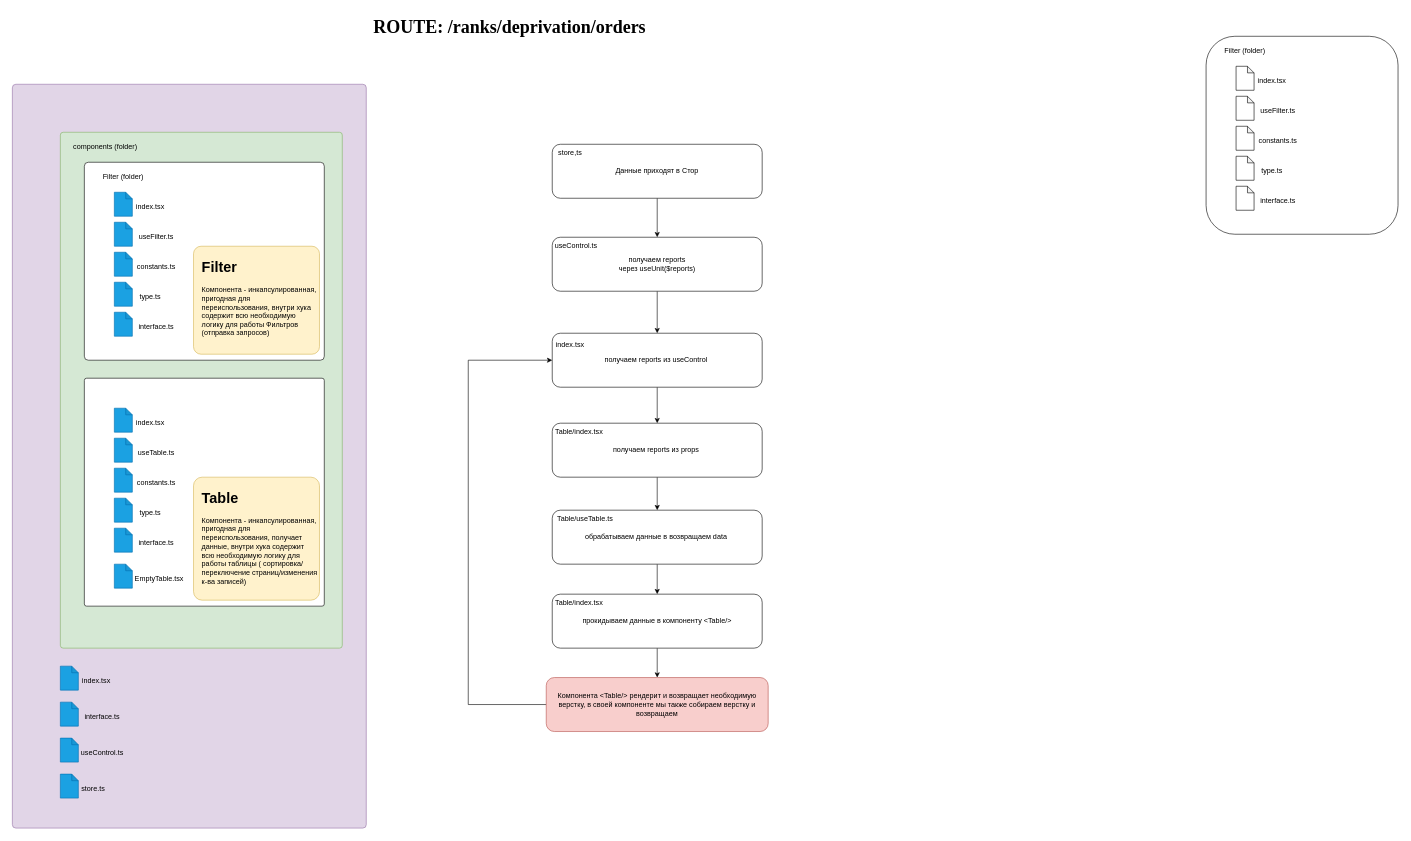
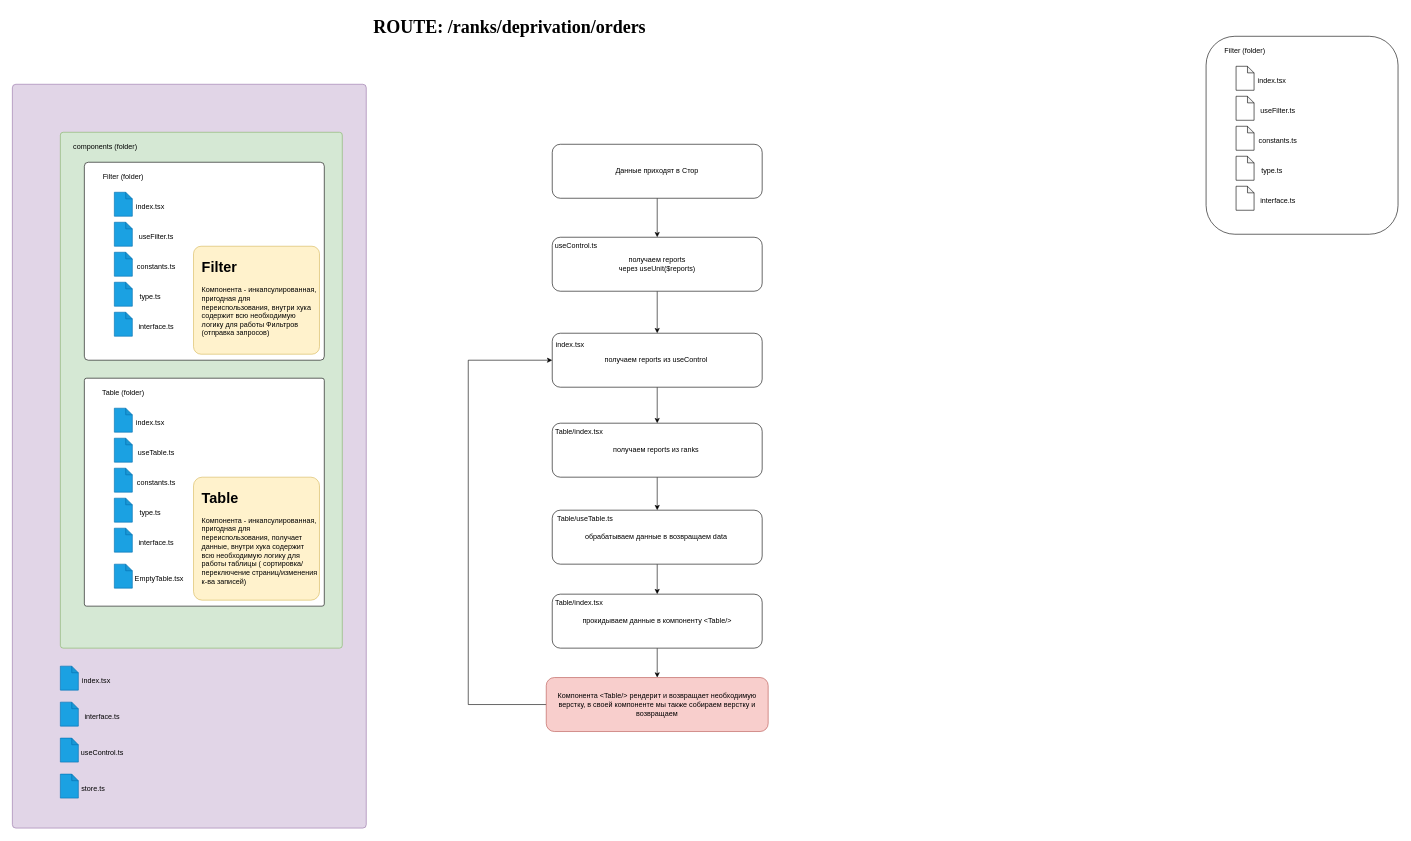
  <mxCell id="0" style=";html=1;" />
  <mxCell id="1" style=";html=1;" parent="0" />
  <mxCell id="2" value="" style="rounded=1;whiteSpace=wrap;html=1;fillColor=#e1d5e7;strokeColor=#9673a6;arcSize=1;" vertex="1" parent="1"><mxGeometry x="20" y="140" width="590" height="1240" as="geometry" /></mxCell>
  <mxCell id="3" value="" style="rounded=1;whiteSpace=wrap;html=1;fillColor=#d5e8d4;strokeColor=#82b366;arcSize=1;" vertex="1" parent="1"><mxGeometry x="100" y="220" width="470" height="860" as="geometry" /></mxCell>
  <mxCell id="4" value="components (folder)" style="text;html=1;strokeColor=none;fillColor=none;align=center;verticalAlign=middle;whiteSpace=wrap;rounded=0;" vertex="1" parent="1"><mxGeometry x="110" y="230" width="130" height="30" as="geometry" /></mxCell>
  <mxCell id="5" value="" style="rounded=1;whiteSpace=wrap;html=1;arcSize=2;" vertex="1" parent="1"><mxGeometry x="140" y="270" width="400" height="330" as="geometry" /></mxCell>
  <mxCell id="6" value="Filter (folder)" style="text;html=1;strokeColor=none;fillColor=none;align=center;verticalAlign=middle;whiteSpace=wrap;rounded=0;" vertex="1" parent="1"><mxGeometry x="140" y="280" width="130" height="30" as="geometry" /></mxCell>
  <mxCell id="7" value="" style="group" vertex="1" connectable="0" parent="1"><mxGeometry x="190" y="320" width="90" height="40" as="geometry" /></mxCell>
  <mxCell id="8" value="" style="shape=note;whiteSpace=wrap;html=1;backgroundOutline=1;darkOpacity=0.05;rounded=1;size=11;fillColor=#1ba1e2;fontColor=#ffffff;strokeColor=#006EAF;" vertex="1" parent="7"><mxGeometry width="30" height="40" as="geometry" /></mxCell>
  <mxCell id="9" value="index.tsx" style="text;html=1;strokeColor=none;fillColor=none;align=center;verticalAlign=middle;whiteSpace=wrap;rounded=0;" vertex="1" parent="7"><mxGeometry x="30" y="10" width="60" height="30" as="geometry" /></mxCell>
  <mxCell id="10" value="" style="group" vertex="1" connectable="0" parent="1"><mxGeometry x="190" y="370" width="110" height="40" as="geometry" /></mxCell>
  <mxCell id="11" value="" style="shape=note;whiteSpace=wrap;html=1;backgroundOutline=1;darkOpacity=0.05;rounded=1;size=11;fillColor=#1ba1e2;fontColor=#ffffff;strokeColor=#006EAF;" vertex="1" parent="10"><mxGeometry width="30" height="40" as="geometry" /></mxCell>
  <mxCell id="12" value="useFilter.ts" style="text;html=1;strokeColor=none;fillColor=none;align=center;verticalAlign=middle;whiteSpace=wrap;rounded=0;" vertex="1" parent="10"><mxGeometry x="30" y="10" width="80" height="30" as="geometry" /></mxCell>
  <mxCell id="13" value="" style="group" vertex="1" connectable="0" parent="1"><mxGeometry x="190" y="520" width="110" height="40" as="geometry" /></mxCell>
  <mxCell id="14" value="" style="shape=note;whiteSpace=wrap;html=1;backgroundOutline=1;darkOpacity=0.05;rounded=1;size=11;fillColor=#1ba1e2;fontColor=#ffffff;strokeColor=#006EAF;" vertex="1" parent="13"><mxGeometry width="30" height="40" as="geometry" /></mxCell>
  <mxCell id="15" value="interface.ts" style="text;html=1;strokeColor=none;fillColor=none;align=center;verticalAlign=middle;whiteSpace=wrap;rounded=0;" vertex="1" parent="13"><mxGeometry x="30" y="10" width="80" height="30" as="geometry" /></mxCell>
  <mxCell id="16" value="" style="group" vertex="1" connectable="0" parent="1"><mxGeometry x="190" y="470" width="90" height="40" as="geometry" /></mxCell>
  <mxCell id="17" value="" style="shape=note;whiteSpace=wrap;html=1;backgroundOutline=1;darkOpacity=0.05;rounded=1;size=11;fillColor=#1ba1e2;fontColor=#ffffff;strokeColor=#006EAF;" vertex="1" parent="16"><mxGeometry width="30" height="40" as="geometry" /></mxCell>
  <mxCell id="18" value="type.ts" style="text;html=1;strokeColor=none;fillColor=none;align=center;verticalAlign=middle;whiteSpace=wrap;rounded=0;" vertex="1" parent="16"><mxGeometry x="30" y="10" width="60" height="30" as="geometry" /></mxCell>
  <mxCell id="19" value="" style="group" vertex="1" connectable="0" parent="1"><mxGeometry x="190" y="420" width="110" height="40" as="geometry" /></mxCell>
  <mxCell id="20" value="" style="shape=note;whiteSpace=wrap;html=1;backgroundOutline=1;darkOpacity=0.05;rounded=1;size=11;fillColor=#1ba1e2;fontColor=#ffffff;strokeColor=#006EAF;" vertex="1" parent="19"><mxGeometry width="30" height="40" as="geometry" /></mxCell>
  <mxCell id="21" value="constants.ts" style="text;html=1;strokeColor=none;fillColor=none;align=center;verticalAlign=middle;whiteSpace=wrap;rounded=0;" vertex="1" parent="19"><mxGeometry x="30" y="10" width="80" height="30" as="geometry" /></mxCell>
  <mxCell id="22" value="" style="rounded=1;whiteSpace=wrap;html=1;" vertex="1" parent="1"><mxGeometry x="2010" y="60" width="320" height="330" as="geometry" /></mxCell>
  <mxCell id="23" value="Filter (folder)" style="text;html=1;strokeColor=none;fillColor=none;align=center;verticalAlign=middle;whiteSpace=wrap;rounded=0;" vertex="1" parent="1"><mxGeometry x="2010" y="70" width="130" height="30" as="geometry" /></mxCell>
  <mxCell id="24" value="" style="group" vertex="1" connectable="0" parent="1"><mxGeometry x="2060" y="110" width="90" height="40" as="geometry" /></mxCell>
  <mxCell id="25" value="" style="shape=note;whiteSpace=wrap;html=1;backgroundOutline=1;darkOpacity=0.05;rounded=1;size=11;" vertex="1" parent="24"><mxGeometry width="30" height="40" as="geometry" /></mxCell>
  <mxCell id="26" value="index.tsx" style="text;html=1;strokeColor=none;fillColor=none;align=center;verticalAlign=middle;whiteSpace=wrap;rounded=0;" vertex="1" parent="24"><mxGeometry x="30" y="10" width="60" height="30" as="geometry" /></mxCell>
  <mxCell id="27" value="" style="group" vertex="1" connectable="0" parent="1"><mxGeometry x="2060" y="160" width="110" height="40" as="geometry" /></mxCell>
  <mxCell id="28" value="" style="shape=note;whiteSpace=wrap;html=1;backgroundOutline=1;darkOpacity=0.05;rounded=1;size=11;" vertex="1" parent="27"><mxGeometry width="30" height="40" as="geometry" /></mxCell>
  <mxCell id="29" value="useFilter.ts" style="text;html=1;strokeColor=none;fillColor=none;align=center;verticalAlign=middle;whiteSpace=wrap;rounded=0;" vertex="1" parent="27"><mxGeometry x="30" y="10" width="80" height="30" as="geometry" /></mxCell>
  <mxCell id="30" value="" style="group" vertex="1" connectable="0" parent="1"><mxGeometry x="2060" y="310" width="110" height="40" as="geometry" /></mxCell>
  <mxCell id="31" value="" style="shape=note;whiteSpace=wrap;html=1;backgroundOutline=1;darkOpacity=0.05;rounded=1;size=11;" vertex="1" parent="30"><mxGeometry width="30" height="40" as="geometry" /></mxCell>
  <mxCell id="32" value="interface.ts" style="text;html=1;strokeColor=none;fillColor=none;align=center;verticalAlign=middle;whiteSpace=wrap;rounded=0;" vertex="1" parent="30"><mxGeometry x="30" y="10" width="80" height="30" as="geometry" /></mxCell>
  <mxCell id="33" value="" style="group" vertex="1" connectable="0" parent="1"><mxGeometry x="2060" y="260" width="90" height="40" as="geometry" /></mxCell>
  <mxCell id="34" value="" style="shape=note;whiteSpace=wrap;html=1;backgroundOutline=1;darkOpacity=0.05;rounded=1;size=11;" vertex="1" parent="33"><mxGeometry width="30" height="40" as="geometry" /></mxCell>
  <mxCell id="35" value="type.ts" style="text;html=1;strokeColor=none;fillColor=none;align=center;verticalAlign=middle;whiteSpace=wrap;rounded=0;" vertex="1" parent="33"><mxGeometry x="30" y="10" width="60" height="30" as="geometry" /></mxCell>
  <mxCell id="36" value="" style="group" vertex="1" connectable="0" parent="1"><mxGeometry x="2060" y="210" width="110" height="40" as="geometry" /></mxCell>
  <mxCell id="37" value="" style="shape=note;whiteSpace=wrap;html=1;backgroundOutline=1;darkOpacity=0.05;rounded=1;size=11;" vertex="1" parent="36"><mxGeometry width="30" height="40" as="geometry" /></mxCell>
  <mxCell id="38" value="constants.ts" style="text;html=1;strokeColor=none;fillColor=none;align=center;verticalAlign=middle;whiteSpace=wrap;rounded=0;" vertex="1" parent="36"><mxGeometry x="30" y="10" width="80" height="30" as="geometry" /></mxCell>
  <mxCell id="39" value="" style="rounded=1;whiteSpace=wrap;html=1;arcSize=1;" vertex="1" parent="1"><mxGeometry x="140" y="630" width="400" height="380" as="geometry" /></mxCell>
+ <mxCell id="40" value="Table (folder)" style="text;html=1;strokeColor=none;fillColor=none;align=center;verticalAlign=middle;whiteSpace=wrap;rounded=0;" vertex="1" parent="1"><mxGeometry x="140" y="640" width="130" height="30" as="geometry" /></mxCell>
  <mxCell id="41" value="" style="group" vertex="1" connectable="0" parent="1"><mxGeometry x="190" y="680" width="90" height="40" as="geometry" /></mxCell>
  <mxCell id="42" value="" style="shape=note;whiteSpace=wrap;html=1;backgroundOutline=1;darkOpacity=0.05;rounded=1;size=11;fillColor=#1ba1e2;fontColor=#ffffff;strokeColor=#006EAF;" vertex="1" parent="41"><mxGeometry width="30" height="40" as="geometry" /></mxCell>
  <mxCell id="43" value="index.tsx" style="text;html=1;strokeColor=none;fillColor=none;align=center;verticalAlign=middle;whiteSpace=wrap;rounded=0;" vertex="1" parent="41"><mxGeometry x="30" y="10" width="60" height="30" as="geometry" /></mxCell>
  <mxCell id="44" value="" style="group" vertex="1" connectable="0" parent="1"><mxGeometry x="190" y="730" width="110" height="40" as="geometry" /></mxCell>
  <mxCell id="45" value="" style="shape=note;whiteSpace=wrap;html=1;backgroundOutline=1;darkOpacity=0.05;rounded=1;size=11;fillColor=#1ba1e2;fontColor=#ffffff;strokeColor=#006EAF;" vertex="1" parent="44"><mxGeometry width="30" height="40" as="geometry" /></mxCell>
  <mxCell id="46" value="useTable.ts" style="text;html=1;strokeColor=none;fillColor=none;align=center;verticalAlign=middle;whiteSpace=wrap;rounded=0;" vertex="1" parent="44"><mxGeometry x="30" y="10" width="80" height="30" as="geometry" /></mxCell>
  <mxCell id="47" value="" style="group" vertex="1" connectable="0" parent="1"><mxGeometry x="190" y="780" width="110" height="40" as="geometry" /></mxCell>
  <mxCell id="48" value="" style="shape=note;whiteSpace=wrap;html=1;backgroundOutline=1;darkOpacity=0.05;rounded=1;size=11;fillColor=#1ba1e2;fontColor=#ffffff;strokeColor=#006EAF;" vertex="1" parent="47"><mxGeometry width="30" height="40" as="geometry" /></mxCell>
  <mxCell id="49" value="constants.ts" style="text;html=1;strokeColor=none;fillColor=none;align=center;verticalAlign=middle;whiteSpace=wrap;rounded=0;" vertex="1" parent="47"><mxGeometry x="30" y="10" width="80" height="30" as="geometry" /></mxCell>
  <mxCell id="50" value="" style="group" vertex="1" connectable="0" parent="1"><mxGeometry x="190" y="830" width="90" height="40" as="geometry" /></mxCell>
  <mxCell id="51" value="" style="shape=note;whiteSpace=wrap;html=1;backgroundOutline=1;darkOpacity=0.05;rounded=1;size=11;fillColor=#1ba1e2;fontColor=#ffffff;strokeColor=#006EAF;" vertex="1" parent="50"><mxGeometry width="30" height="40" as="geometry" /></mxCell>
  <mxCell id="52" value="type.ts" style="text;html=1;strokeColor=none;fillColor=none;align=center;verticalAlign=middle;whiteSpace=wrap;rounded=0;" vertex="1" parent="50"><mxGeometry x="30" y="10" width="60" height="30" as="geometry" /></mxCell>
  <mxCell id="53" value="" style="group" vertex="1" connectable="0" parent="1"><mxGeometry x="190" y="880" width="110" height="40" as="geometry" /></mxCell>
  <mxCell id="54" value="" style="shape=note;whiteSpace=wrap;html=1;backgroundOutline=1;darkOpacity=0.05;rounded=1;size=11;fillColor=#1ba1e2;fontColor=#ffffff;strokeColor=#006EAF;" vertex="1" parent="53"><mxGeometry width="30" height="40" as="geometry" /></mxCell>
  <mxCell id="55" value="interface.ts" style="text;html=1;strokeColor=none;fillColor=none;align=center;verticalAlign=middle;whiteSpace=wrap;rounded=0;" vertex="1" parent="53"><mxGeometry x="30" y="10" width="80" height="30" as="geometry" /></mxCell>
  <mxCell id="56" value="" style="group" vertex="1" connectable="0" parent="1"><mxGeometry x="190" y="940" width="120" height="40" as="geometry" /></mxCell>
  <mxCell id="57" value="" style="shape=note;whiteSpace=wrap;html=1;backgroundOutline=1;darkOpacity=0.05;rounded=1;size=11;fillColor=#1ba1e2;fontColor=#ffffff;strokeColor=#006EAF;" vertex="1" parent="56"><mxGeometry width="30" height="40" as="geometry" /></mxCell>
  <mxCell id="58" value="EmptyTable.tsx" style="text;html=1;strokeColor=none;fillColor=none;align=center;verticalAlign=middle;whiteSpace=wrap;rounded=0;" vertex="1" parent="56"><mxGeometry x="30" y="10" width="90" height="30" as="geometry" /></mxCell>
  <mxCell id="59" value="" style="group" vertex="1" connectable="0" parent="1"><mxGeometry x="100" y="1110" width="90" height="40" as="geometry" /></mxCell>
  <mxCell id="60" value="" style="shape=note;whiteSpace=wrap;html=1;backgroundOutline=1;darkOpacity=0.05;rounded=1;size=11;fillColor=#1ba1e2;fontColor=#ffffff;strokeColor=#006EAF;" vertex="1" parent="59"><mxGeometry width="30" height="40" as="geometry" /></mxCell>
  <mxCell id="61" value="index.tsx" style="text;html=1;strokeColor=none;fillColor=none;align=center;verticalAlign=middle;whiteSpace=wrap;rounded=0;" vertex="1" parent="59"><mxGeometry x="30" y="10" width="60" height="30" as="geometry" /></mxCell>
  <mxCell id="62" value="" style="group" vertex="1" connectable="0" parent="1"><mxGeometry x="100" y="1170" width="110" height="40" as="geometry" /></mxCell>
  <mxCell id="63" value="" style="shape=note;whiteSpace=wrap;html=1;backgroundOutline=1;darkOpacity=0.05;rounded=1;size=11;fillColor=#1ba1e2;fontColor=#ffffff;strokeColor=#006EAF;" vertex="1" parent="62"><mxGeometry width="30" height="40" as="geometry" /></mxCell>
  <mxCell id="64" value="interface.ts" style="text;html=1;strokeColor=none;fillColor=none;align=center;verticalAlign=middle;whiteSpace=wrap;rounded=0;" vertex="1" parent="62"><mxGeometry x="30" y="10" width="80" height="30" as="geometry" /></mxCell>
  <mxCell id="65" value="" style="group" vertex="1" connectable="0" parent="1"><mxGeometry x="100" y="1230" width="110" height="40" as="geometry" /></mxCell>
  <mxCell id="66" value="" style="shape=note;whiteSpace=wrap;html=1;backgroundOutline=1;darkOpacity=0.05;rounded=1;size=11;fillColor=#1ba1e2;fontColor=#ffffff;strokeColor=#006EAF;" vertex="1" parent="65"><mxGeometry width="30" height="40" as="geometry" /></mxCell>
  <mxCell id="67" value="useControl.ts" style="text;html=1;strokeColor=none;fillColor=none;align=center;verticalAlign=middle;whiteSpace=wrap;rounded=0;" vertex="1" parent="65"><mxGeometry x="30" y="10" width="80" height="30" as="geometry" /></mxCell>
  <mxCell id="68" value="" style="group" vertex="1" connectable="0" parent="1"><mxGeometry x="100" y="1290" width="110" height="40" as="geometry" /></mxCell>
  <mxCell id="69" value="" style="shape=note;whiteSpace=wrap;html=1;backgroundOutline=1;darkOpacity=0.05;rounded=1;size=11;fillColor=#1ba1e2;fontColor=#ffffff;strokeColor=#006EAF;" vertex="1" parent="68"><mxGeometry width="30" height="40" as="geometry" /></mxCell>
  <mxCell id="70" value="store.ts" style="text;html=1;strokeColor=none;fillColor=none;align=center;verticalAlign=middle;whiteSpace=wrap;rounded=0;" vertex="1" parent="68"><mxGeometry x="15" y="10" width="80" height="30" as="geometry" /></mxCell>
  <mxCell id="71" value="" style="edgeStyle=orthogonalEdgeStyle;rounded=0;orthogonalLoop=1;jettySize=auto;html=1;" edge="1" parent="1" source="72" target="74"><mxGeometry relative="1" as="geometry" /></mxCell>
  <mxCell id="72" value="Данные приходят в Стор" style="rounded=1;whiteSpace=wrap;html=1;" vertex="1" parent="1"><mxGeometry x="920" y="240" width="350" height="90" as="geometry" /></mxCell>
  <mxCell id="73" value="" style="edgeStyle=orthogonalEdgeStyle;rounded=0;orthogonalLoop=1;jettySize=auto;html=1;" edge="1" parent="1" source="74" target="76"><mxGeometry relative="1" as="geometry" /></mxCell>
  <mxCell id="74" value="получаем reports&lt;br&gt;&amp;nbsp;через useUnit($reports)&amp;nbsp;" style="rounded=1;whiteSpace=wrap;html=1;" vertex="1" parent="1"><mxGeometry x="920" y="395" width="350" height="90" as="geometry" /></mxCell>
  <mxCell id="75" value="" style="edgeStyle=orthogonalEdgeStyle;rounded=0;orthogonalLoop=1;jettySize=auto;html=1;" edge="1" parent="1" source="76" target="78"><mxGeometry relative="1" as="geometry" /></mxCell>
  <mxCell id="76" value="получаем reports&amp;nbsp;из useControl&amp;nbsp;" style="rounded=1;whiteSpace=wrap;html=1;" vertex="1" parent="1"><mxGeometry x="920" y="555" width="350" height="90" as="geometry" /></mxCell>
  <mxCell id="77" value="" style="edgeStyle=orthogonalEdgeStyle;rounded=0;orthogonalLoop=1;jettySize=auto;html=1;" edge="1" parent="1" source="78" target="80"><mxGeometry relative="1" as="geometry" /></mxCell>
- <mxCell id="78" value="получаем reports&amp;nbsp;из props&amp;nbsp;" style="rounded=1;whiteSpace=wrap;html=1;" vertex="1" parent="1"><mxGeometry x="920" y="705" width="350" height="90" as="geometry" /></mxCell>
+ <mxCell id="78" value="получаем reports&amp;nbsp;из ranks&amp;nbsp;" style="rounded=1;whiteSpace=wrap;html=1;" vertex="1" parent="1"><mxGeometry x="920" y="705" width="350" height="90" as="geometry" /></mxCell>
  <mxCell id="79" value="" style="edgeStyle=orthogonalEdgeStyle;rounded=0;orthogonalLoop=1;jettySize=auto;html=1;" edge="1" parent="1" source="80" target="82"><mxGeometry relative="1" as="geometry" /></mxCell>
  <mxCell id="80" value="обрабатываем данные в возвращаем data&amp;nbsp;" style="rounded=1;whiteSpace=wrap;html=1;" vertex="1" parent="1"><mxGeometry x="920" y="850" width="350" height="90" as="geometry" /></mxCell>
  <mxCell id="81" value="" style="edgeStyle=orthogonalEdgeStyle;rounded=0;orthogonalLoop=1;jettySize=auto;html=1;" edge="1" parent="1" source="82" target="84"><mxGeometry relative="1" as="geometry" /></mxCell>
  <mxCell id="82" value="прокидываем данные в компоненту &amp;lt;Table/&amp;gt;" style="rounded=1;whiteSpace=wrap;html=1;" vertex="1" parent="1"><mxGeometry x="920" y="990" width="350" height="90" as="geometry" /></mxCell>
  <mxCell id="83" style="edgeStyle=orthogonalEdgeStyle;rounded=0;orthogonalLoop=1;jettySize=auto;html=1;exitX=0;exitY=0.5;exitDx=0;exitDy=0;entryX=0;entryY=0.5;entryDx=0;entryDy=0;" edge="1" parent="1" source="84" target="76"><mxGeometry relative="1" as="geometry"><Array as="points"><mxPoint x="780" y="1174" /><mxPoint x="780" y="600" /></Array></mxGeometry></mxCell>
  <mxCell id="84" value="Компонента &amp;lt;Table/&amp;gt; рендерит и возвращает необходимую верстку, в своей компоненте мы также собираем верстку и возвращаем" style="rounded=1;whiteSpace=wrap;html=1;fillColor=#f8cecc;strokeColor=#b85450;" vertex="1" parent="1"><mxGeometry x="910" y="1129" width="370" height="90" as="geometry" /></mxCell>
  <mxCell id="85" value="index.tsx" style="text;html=1;strokeColor=none;fillColor=none;align=center;verticalAlign=middle;whiteSpace=wrap;rounded=0;" vertex="1" parent="1"><mxGeometry x="920" y="560" width="60" height="30" as="geometry" /></mxCell>
  <mxCell id="86" value="useControl.ts" style="text;html=1;strokeColor=none;fillColor=none;align=center;verticalAlign=middle;whiteSpace=wrap;rounded=0;" vertex="1" parent="1"><mxGeometry x="930" y="395" width="60" height="30" as="geometry" /></mxCell>
- <mxCell id="87" value="store,ts" style="text;html=1;strokeColor=none;fillColor=none;align=center;verticalAlign=middle;whiteSpace=wrap;rounded=0;" vertex="1" parent="1"><mxGeometry x="920" y="240" width="60" height="30" as="geometry" /></mxCell>
  <mxCell id="88" value="Table/index.tsx" style="text;html=1;strokeColor=none;fillColor=none;align=center;verticalAlign=middle;whiteSpace=wrap;rounded=0;" vertex="1" parent="1"><mxGeometry x="920" y="705" width="90" height="30" as="geometry" /></mxCell>
  <mxCell id="89" value="Table/useTable.ts" style="text;html=1;strokeColor=none;fillColor=none;align=center;verticalAlign=middle;whiteSpace=wrap;rounded=0;" vertex="1" parent="1"><mxGeometry x="920" y="850" width="110" height="30" as="geometry" /></mxCell>
  <mxCell id="90" value="Table/index.tsx" style="text;html=1;strokeColor=none;fillColor=none;align=center;verticalAlign=middle;whiteSpace=wrap;rounded=0;" vertex="1" parent="1"><mxGeometry x="920" y="990" width="90" height="30" as="geometry" /></mxCell>
  <mxCell id="91" value="&lt;h1 style=&quot;color: rgb(0, 0, 0); font-family: Helvetica; font-style: normal; font-variant-ligatures: normal; font-variant-caps: normal; letter-spacing: normal; orphans: 2; text-align: left; text-indent: 0px; text-transform: none; widows: 2; word-spacing: 0px; -webkit-text-stroke-width: 0px; text-decoration-thickness: initial; text-decoration-style: initial; text-decoration-color: initial;&quot;&gt;Filter&lt;/h1&gt;&lt;p style=&quot;color: rgb(0, 0, 0); font-family: Helvetica; font-size: 12px; font-style: normal; font-variant-ligatures: normal; font-variant-caps: normal; font-weight: 400; letter-spacing: normal; orphans: 2; text-align: left; text-indent: 0px; text-transform: none; widows: 2; word-spacing: 0px; -webkit-text-stroke-width: 0px; text-decoration-thickness: initial; text-decoration-style: initial; text-decoration-color: initial;&quot;&gt;Компонента - инкапсулированная, пригодная для переиспользования, внутри хука содержит всю необходимую логику для работы Фильтров (отправка запросов)&amp;nbsp;&lt;/p&gt;" style="text;whiteSpace=wrap;html=1;strokeColor=#d6b656;perimeterSpacing=0;rounded=1;arcSize=7;fillColor=#fff2cc;spacingLeft=14;spacing=0;spacingRight=5;" vertex="1" parent="1"><mxGeometry x="322" y="410" width="210" height="180" as="geometry" /></mxCell>
  <mxCell id="92" value="&lt;h1&gt;Table&lt;/h1&gt;&lt;h1&gt;&lt;p style=&quot;font-size: 12px; font-weight: 400;&quot;&gt;Компонента - инкапсулированная, пригодная для переиспользования, получает данные, внутри хука содержит всю необходимую логику для работы таблицы ( сортировка/переключение страниц/изменения к-ва записей)&amp;nbsp;&lt;/p&gt;&lt;/h1&gt;" style="text;whiteSpace=wrap;html=1;strokeColor=#d6b656;perimeterSpacing=0;rounded=1;arcSize=7;fillColor=#fff2cc;spacingLeft=14;spacing=0;spacingRight=5;" vertex="1" parent="1"><mxGeometry x="322" y="795" width="210" height="205" as="geometry" /></mxCell>
  <mxCell id="93" value="&lt;div style=&quot;&quot;&gt;&lt;span style=&quot;&quot;&gt;&lt;b&gt;ROUTE: /ranks/deprivation/orders&lt;/b&gt;&lt;/span&gt;&lt;/div&gt;" style="text;whiteSpace=wrap;html=1;fontSize=30;fontColor=#000000;labelBackgroundColor=none;fontFamily=Times New Roman;" vertex="1" parent="1"><mxGeometry x="620" y="20" width="690" height="120" as="geometry" /></mxCell>
